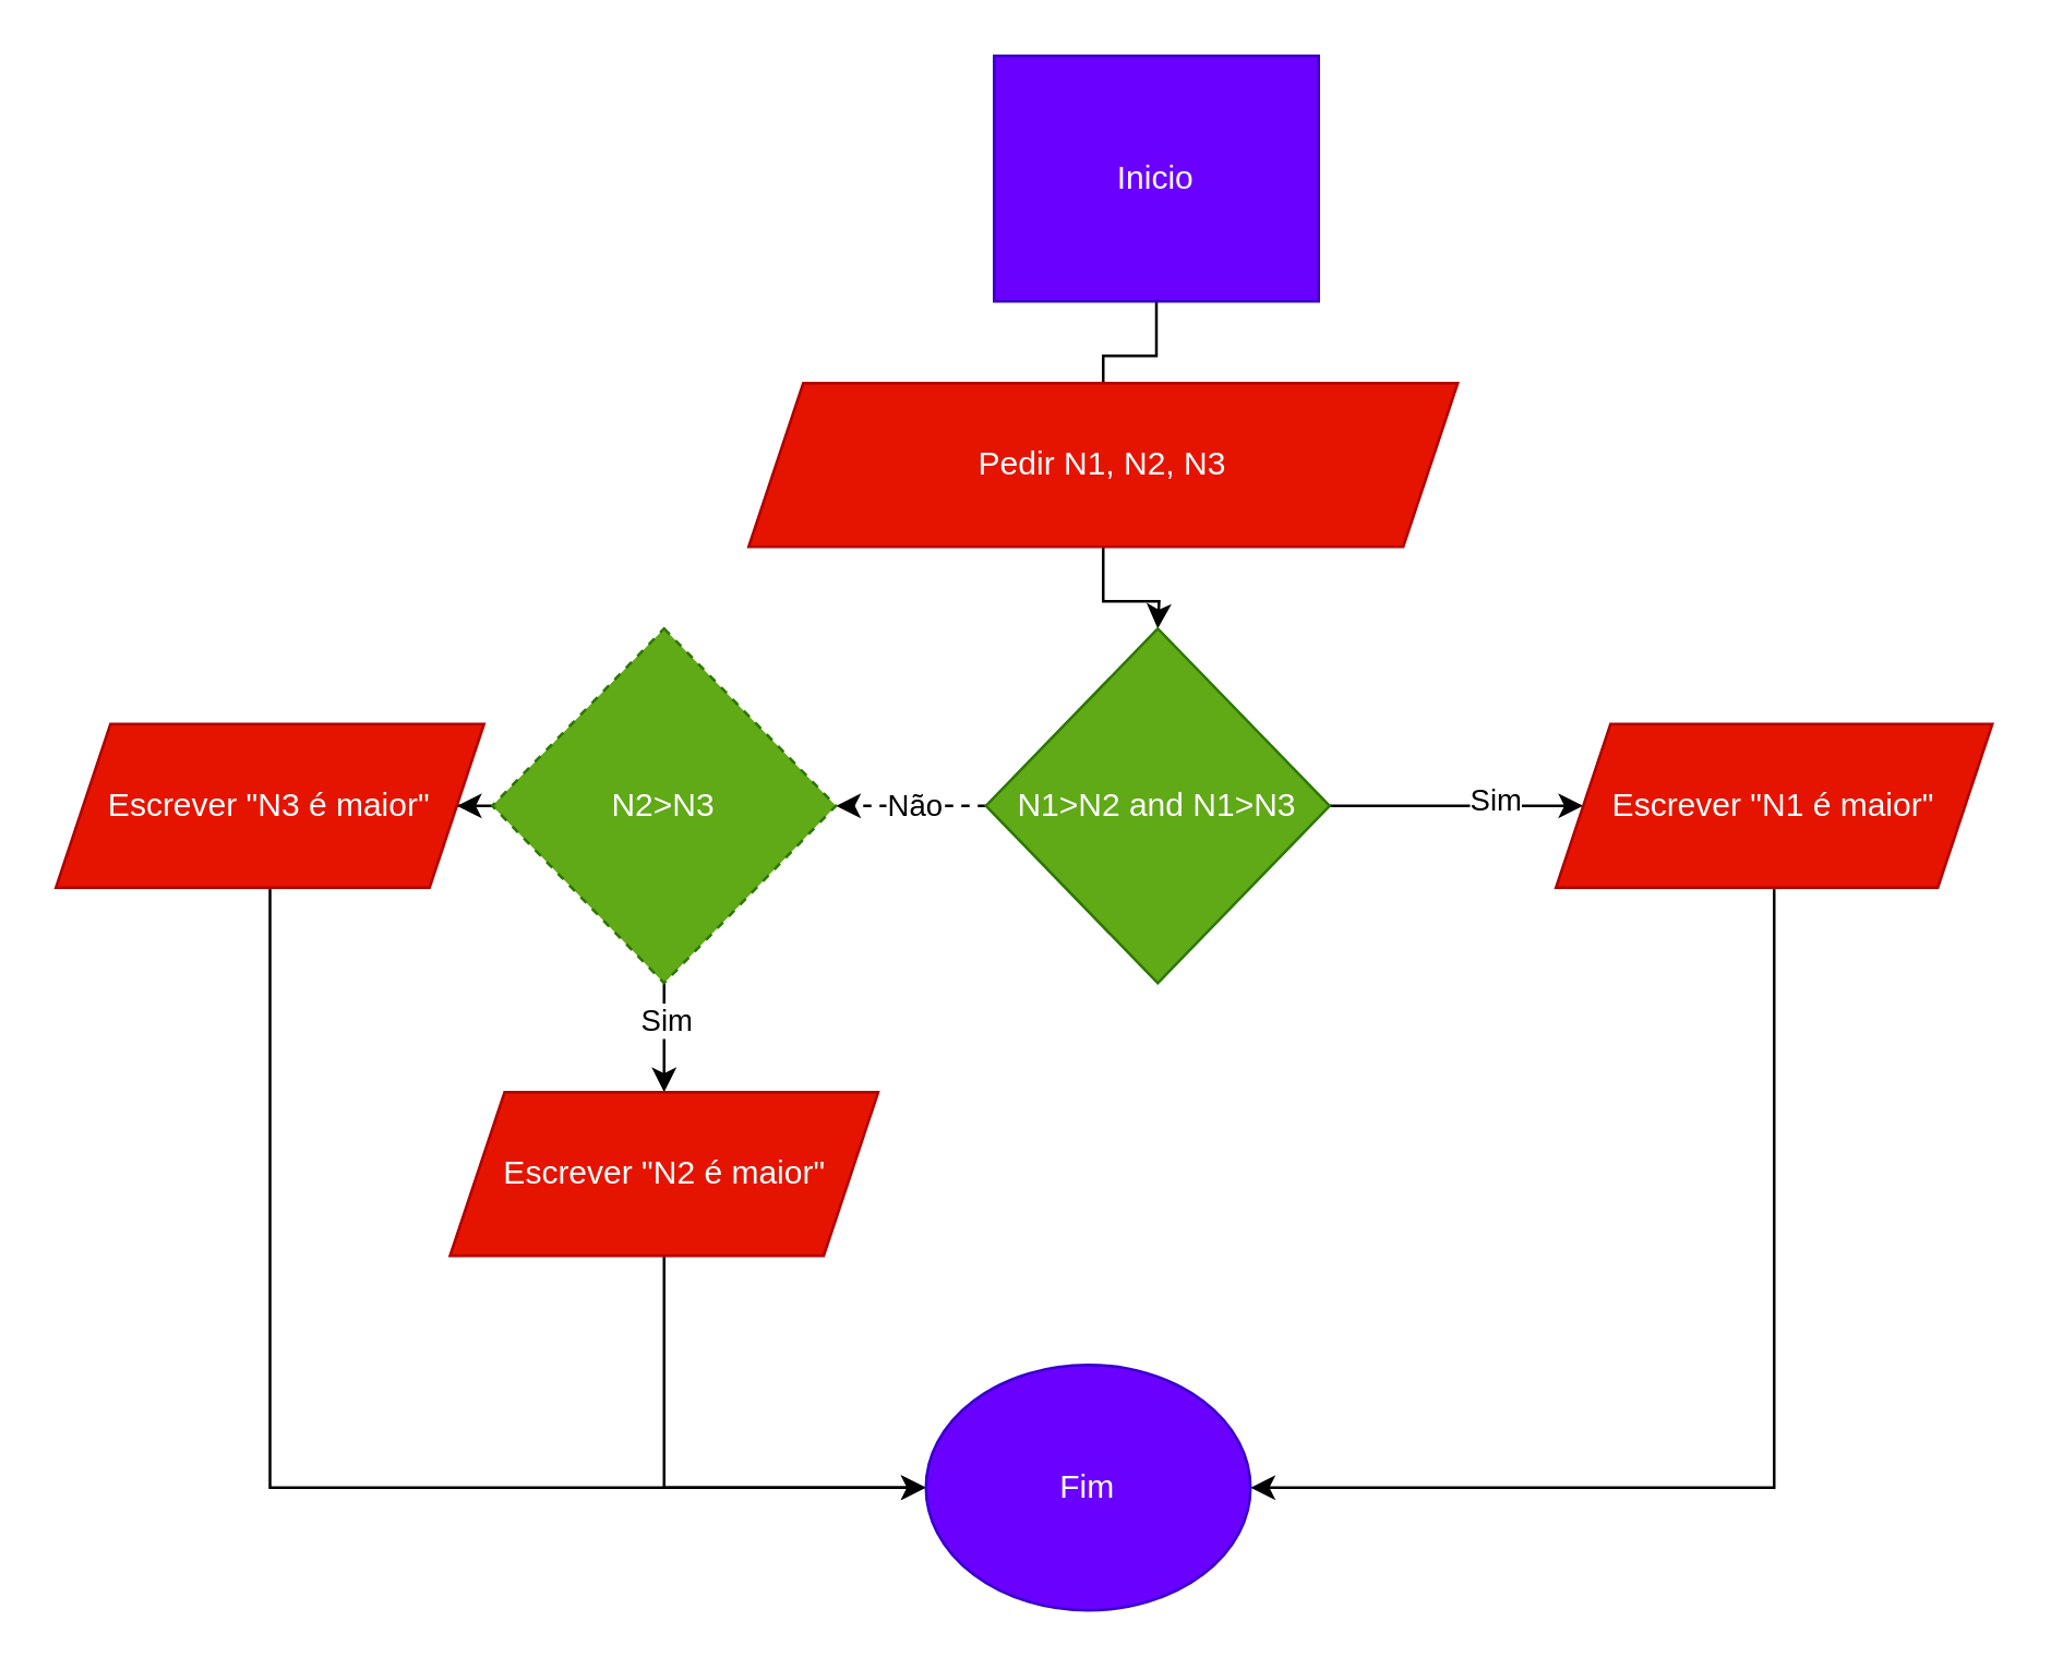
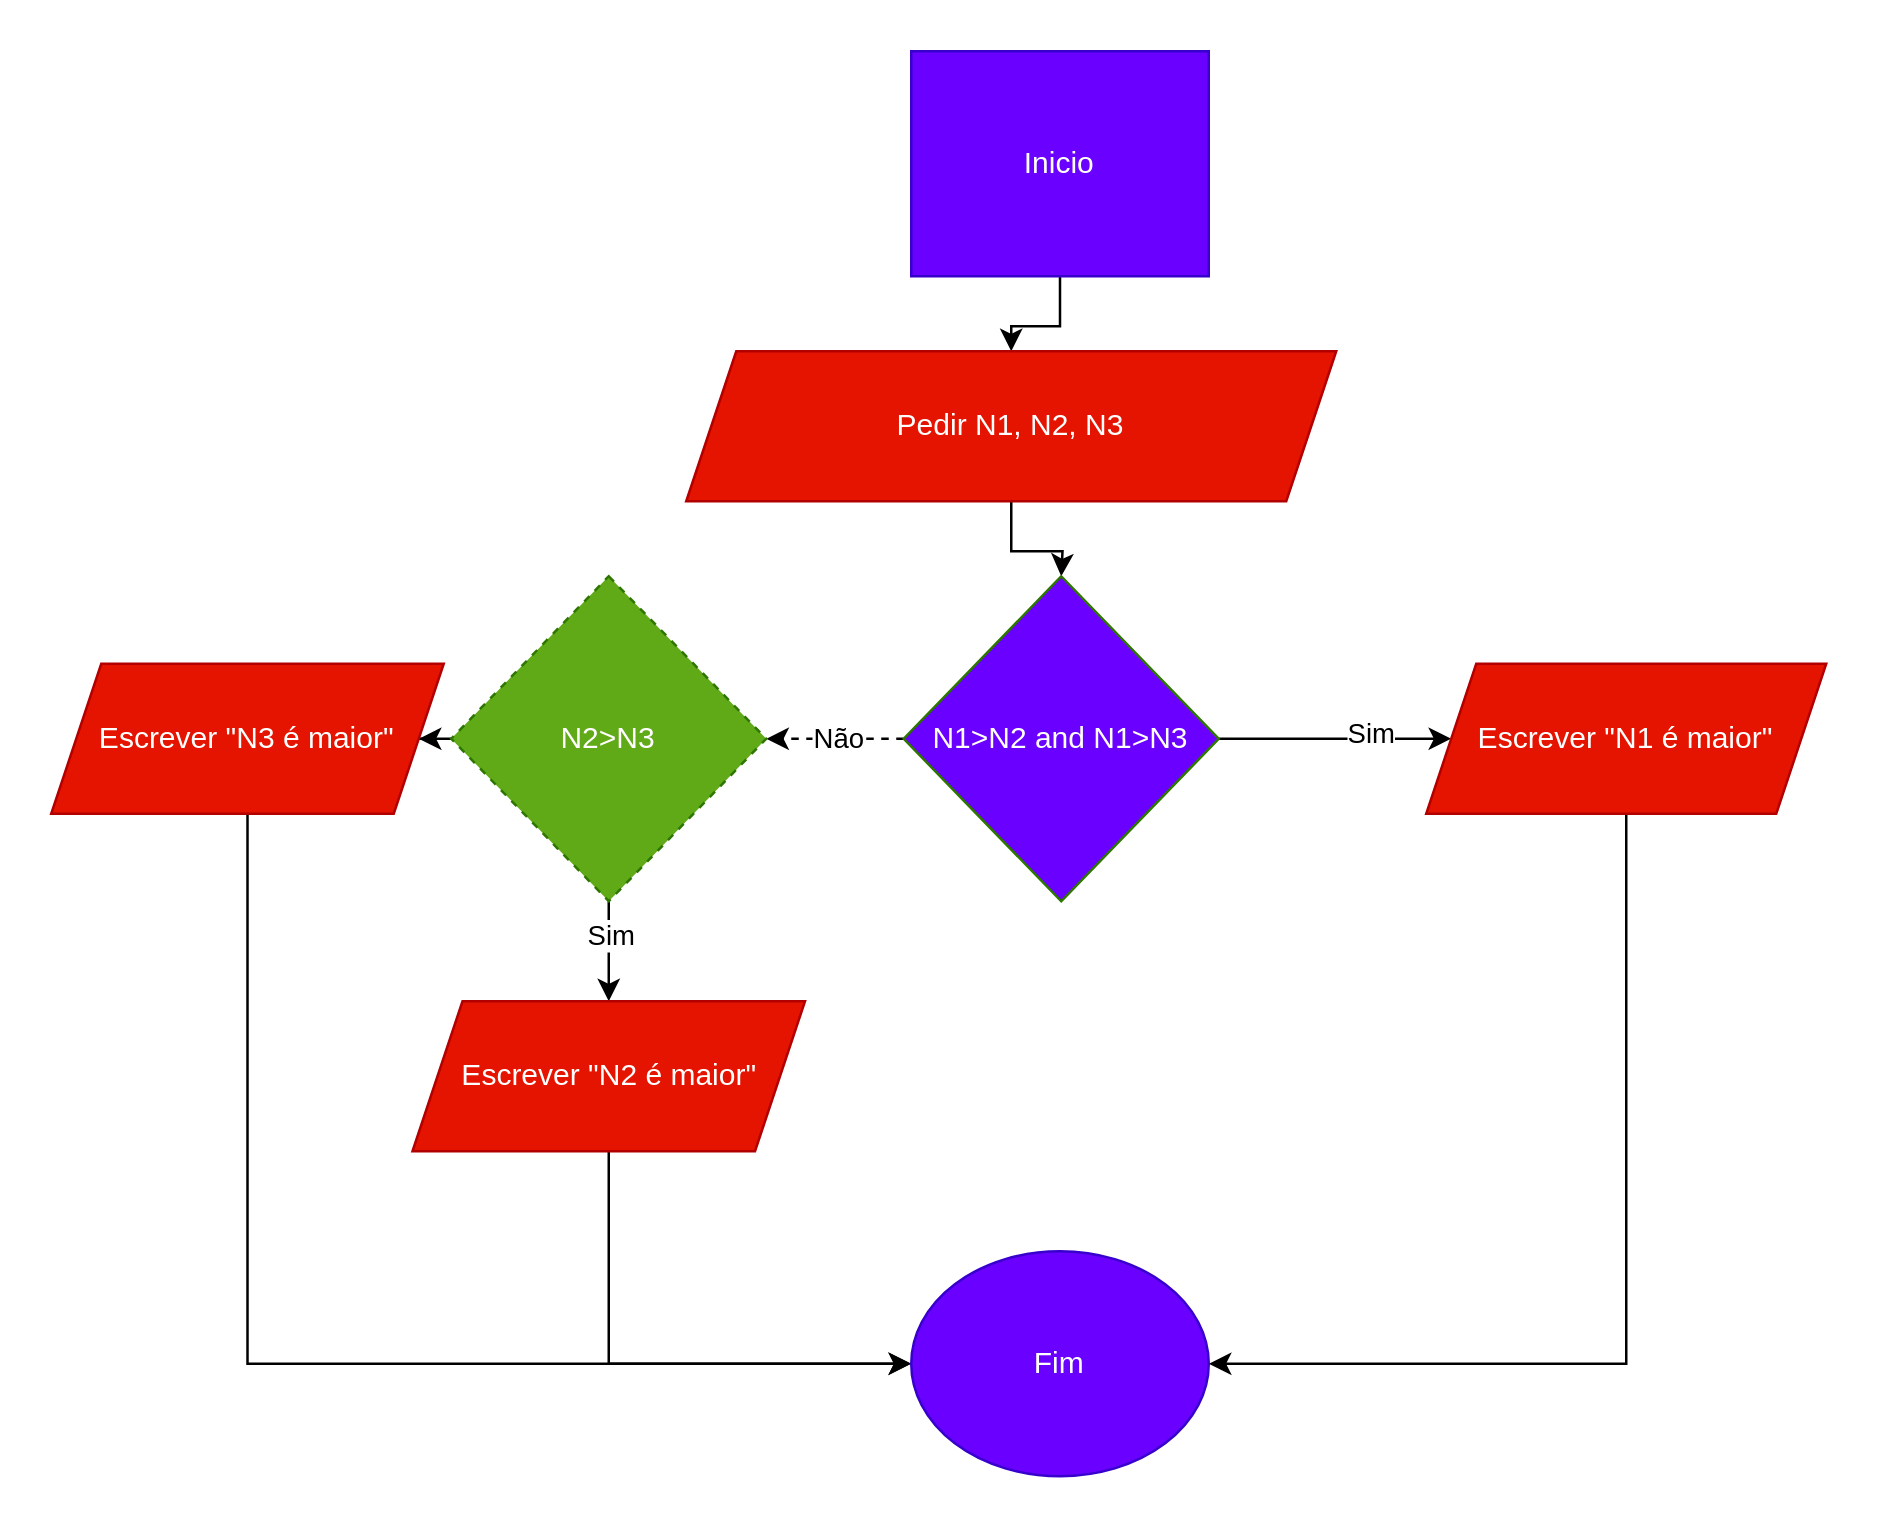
  <mxCell id="0" />
  <mxCell id="1" parent="0" />
- <mxCell id="2" value="" style="edgeStyle=orthogonalEdgeStyle;rounded=0;orthogonalLoop=1;jettySize=auto;html=1;endArrow=none;" parent="1" source="3" target="5" edge="1"><mxGeometry relative="1" as="geometry" /></mxCell>
+ <mxCell id="2" value="" style="edgeStyle=orthogonalEdgeStyle;rounded=0;orthogonalLoop=1;jettySize=auto;html=1;" parent="1" source="3" target="5" edge="1"><mxGeometry relative="1" as="geometry" /></mxCell>
  <mxCell id="3" value="Inicio" style="whiteSpace=wrap;html=1;fillColor=#6a00ff;strokeColor=#3700CC;fontColor=#ffffff;rounded=0;" parent="1" vertex="1"><mxGeometry x="364" y="20" width="119" height="90" as="geometry" /></mxCell>
  <mxCell id="4" value="" style="edgeStyle=orthogonalEdgeStyle;rounded=0;orthogonalLoop=1;jettySize=auto;html=1;" edge="1" parent="1" source="5"><mxGeometry relative="1" as="geometry"><mxPoint x="424" y="230" as="targetPoint" /></mxGeometry></mxCell>
  <mxCell id="5" value="Pedir N1, N2, N3" style="shape=parallelogram;perimeter=parallelogramPerimeter;whiteSpace=wrap;html=1;fixedSize=1;fillColor=#e51400;fontColor=#ffffff;strokeColor=#B20000;" parent="1" vertex="1"><mxGeometry x="274" y="140" width="260" height="60" as="geometry" /></mxCell>
  <mxCell id="6" value="" style="edgeStyle=orthogonalEdgeStyle;rounded=0;orthogonalLoop=1;jettySize=auto;html=1;dashed=1;" edge="1" parent="1" source="10" target="14"><mxGeometry relative="1" as="geometry" /></mxCell>
  <mxCell id="7" value="Não" style="edgeLabel;html=1;align=center;verticalAlign=middle;resizable=0;points=[];" vertex="1" connectable="0" parent="6"><mxGeometry x="-0.018" y="-1" relative="1" as="geometry"><mxPoint as="offset" /></mxGeometry></mxCell>
  <mxCell id="8" value="" style="edgeStyle=orthogonalEdgeStyle;rounded=0;orthogonalLoop=1;jettySize=auto;html=1;" edge="1" parent="1" source="10" target="16"><mxGeometry relative="1" as="geometry" /></mxCell>
  <mxCell id="9" value="Sim" style="edgeLabel;html=1;align=center;verticalAlign=middle;resizable=0;points=[];" vertex="1" connectable="0" parent="8"><mxGeometry x="0.29" y="3" relative="1" as="geometry"><mxPoint as="offset" /></mxGeometry></mxCell>
- <mxCell id="10" value="N1&amp;gt;N2 and N1&amp;gt;N3" style="rhombus;whiteSpace=wrap;html=1;fillColor=#60a917;fontColor=#ffffff;strokeColor=#2D7600;" vertex="1" parent="1"><mxGeometry x="361" y="230" width="126" height="130" as="geometry" /></mxCell>
+ <mxCell id="10" value="N1&amp;gt;N2 and N1&amp;gt;N3" style="rhombus;whiteSpace=wrap;html=1;fillColor=#6a00ff;fontColor=#ffffff;strokeColor=#2D7600;" vertex="1" parent="1"><mxGeometry x="361" y="230" width="126" height="130" as="geometry" /></mxCell>
  <mxCell id="11" value="" style="edgeStyle=orthogonalEdgeStyle;rounded=0;orthogonalLoop=1;jettySize=auto;html=1;" edge="1" parent="1" source="14" target="18"><mxGeometry relative="1" as="geometry" /></mxCell>
  <mxCell id="12" value="Sim" style="edgeLabel;html=1;align=center;verticalAlign=middle;resizable=0;points=[];" vertex="1" connectable="0" parent="11"><mxGeometry x="-0.35" relative="1" as="geometry"><mxPoint as="offset" /></mxGeometry></mxCell>
  <mxCell id="13" value="" style="edgeStyle=orthogonalEdgeStyle;rounded=0;orthogonalLoop=1;jettySize=auto;html=1;" edge="1" parent="1" source="14" target="20"><mxGeometry relative="1" as="geometry" /></mxCell>
  <mxCell id="14" value="N2&amp;gt;N3" style="rhombus;whiteSpace=wrap;html=1;fillColor=#60a917;fontColor=#ffffff;strokeColor=#2D7600;dashed=1;" vertex="1" parent="1"><mxGeometry x="180" y="230" width="126" height="130" as="geometry" /></mxCell>
  <mxCell id="15" style="edgeStyle=orthogonalEdgeStyle;rounded=0;orthogonalLoop=1;jettySize=auto;html=1;exitX=0.5;exitY=1;exitDx=0;exitDy=0;entryX=1;entryY=0.5;entryDx=0;entryDy=0;" edge="1" parent="1" source="16" target="21"><mxGeometry relative="1" as="geometry" /></mxCell>
  <mxCell id="16" value="Escrever &quot;N1 é maior&quot;" style="shape=parallelogram;perimeter=parallelogramPerimeter;whiteSpace=wrap;html=1;fixedSize=1;fillColor=#e51400;fontColor=#ffffff;strokeColor=#B20000;" vertex="1" parent="1"><mxGeometry x="570" y="265" width="160" height="60" as="geometry" /></mxCell>
  <mxCell id="17" style="edgeStyle=orthogonalEdgeStyle;rounded=0;orthogonalLoop=1;jettySize=auto;html=1;exitX=0.5;exitY=1;exitDx=0;exitDy=0;entryX=0;entryY=0.5;entryDx=0;entryDy=0;" edge="1" parent="1" source="18" target="21"><mxGeometry relative="1" as="geometry" /></mxCell>
  <mxCell id="18" value="Escrever &quot;N2 é maior&quot;" style="shape=parallelogram;perimeter=parallelogramPerimeter;whiteSpace=wrap;html=1;fixedSize=1;fillColor=#e51400;fontColor=#ffffff;strokeColor=#B20000;" vertex="1" parent="1"><mxGeometry x="164.5" y="400" width="157" height="60" as="geometry" /></mxCell>
  <mxCell id="19" style="edgeStyle=orthogonalEdgeStyle;rounded=0;orthogonalLoop=1;jettySize=auto;html=1;exitX=0.5;exitY=1;exitDx=0;exitDy=0;entryX=0;entryY=0.5;entryDx=0;entryDy=0;" edge="1" parent="1" source="20" target="21"><mxGeometry relative="1" as="geometry" /></mxCell>
  <mxCell id="20" value="Escrever &quot;N3 é maior&quot;" style="shape=parallelogram;perimeter=parallelogramPerimeter;whiteSpace=wrap;html=1;fixedSize=1;fillColor=#e51400;fontColor=#ffffff;strokeColor=#B20000;" vertex="1" parent="1"><mxGeometry x="20" y="265" width="157" height="60" as="geometry" /></mxCell>
- <mxCell id="21" value="Fim" style="ellipse;whiteSpace=wrap;html=1;fillColor=#6a00ff;strokeColor=#3700CC;fontColor=#ffffff;" vertex="1" parent="1"><mxGeometry x="339" y="500" width="119" height="90" as="geometry" /></mxCell>
+ <mxCell id="21" value="Fim" style="ellipse;whiteSpace=wrap;html=1;fillColor=#6a00ff;strokeColor=#3700CC;fontColor=#ffffff;" vertex="1" parent="1"><mxGeometry x="364" y="500" width="119" height="90" as="geometry" /></mxCell>
